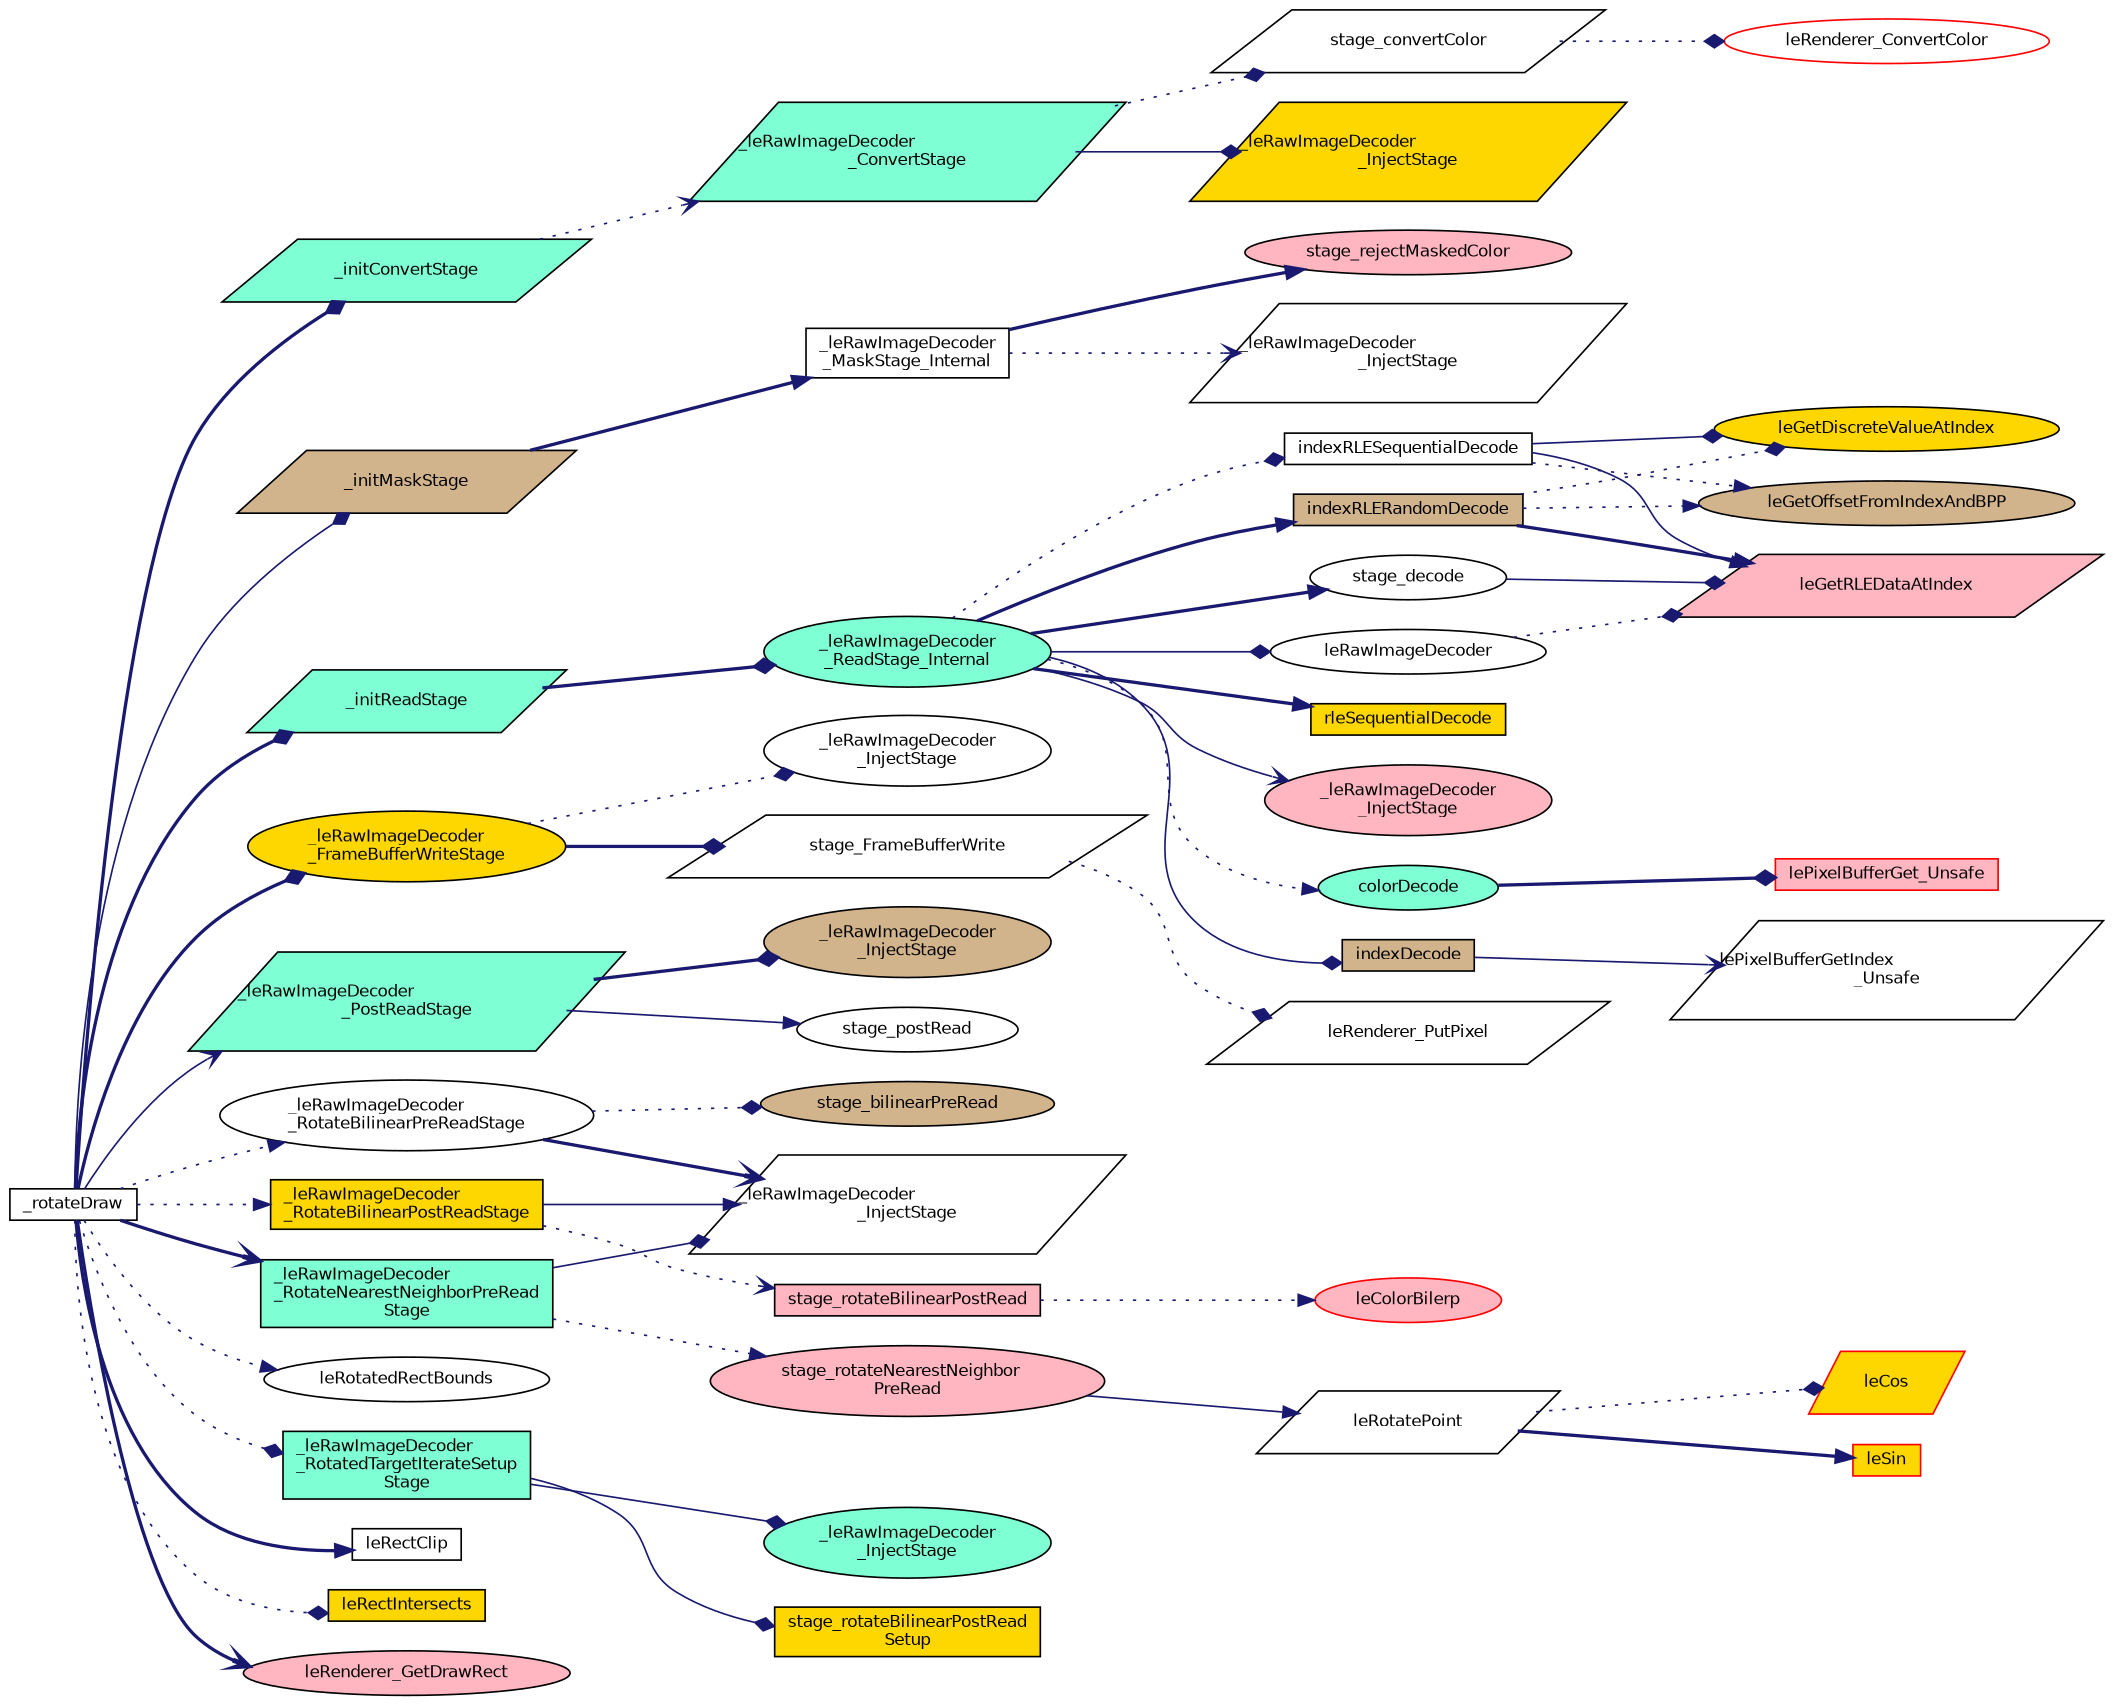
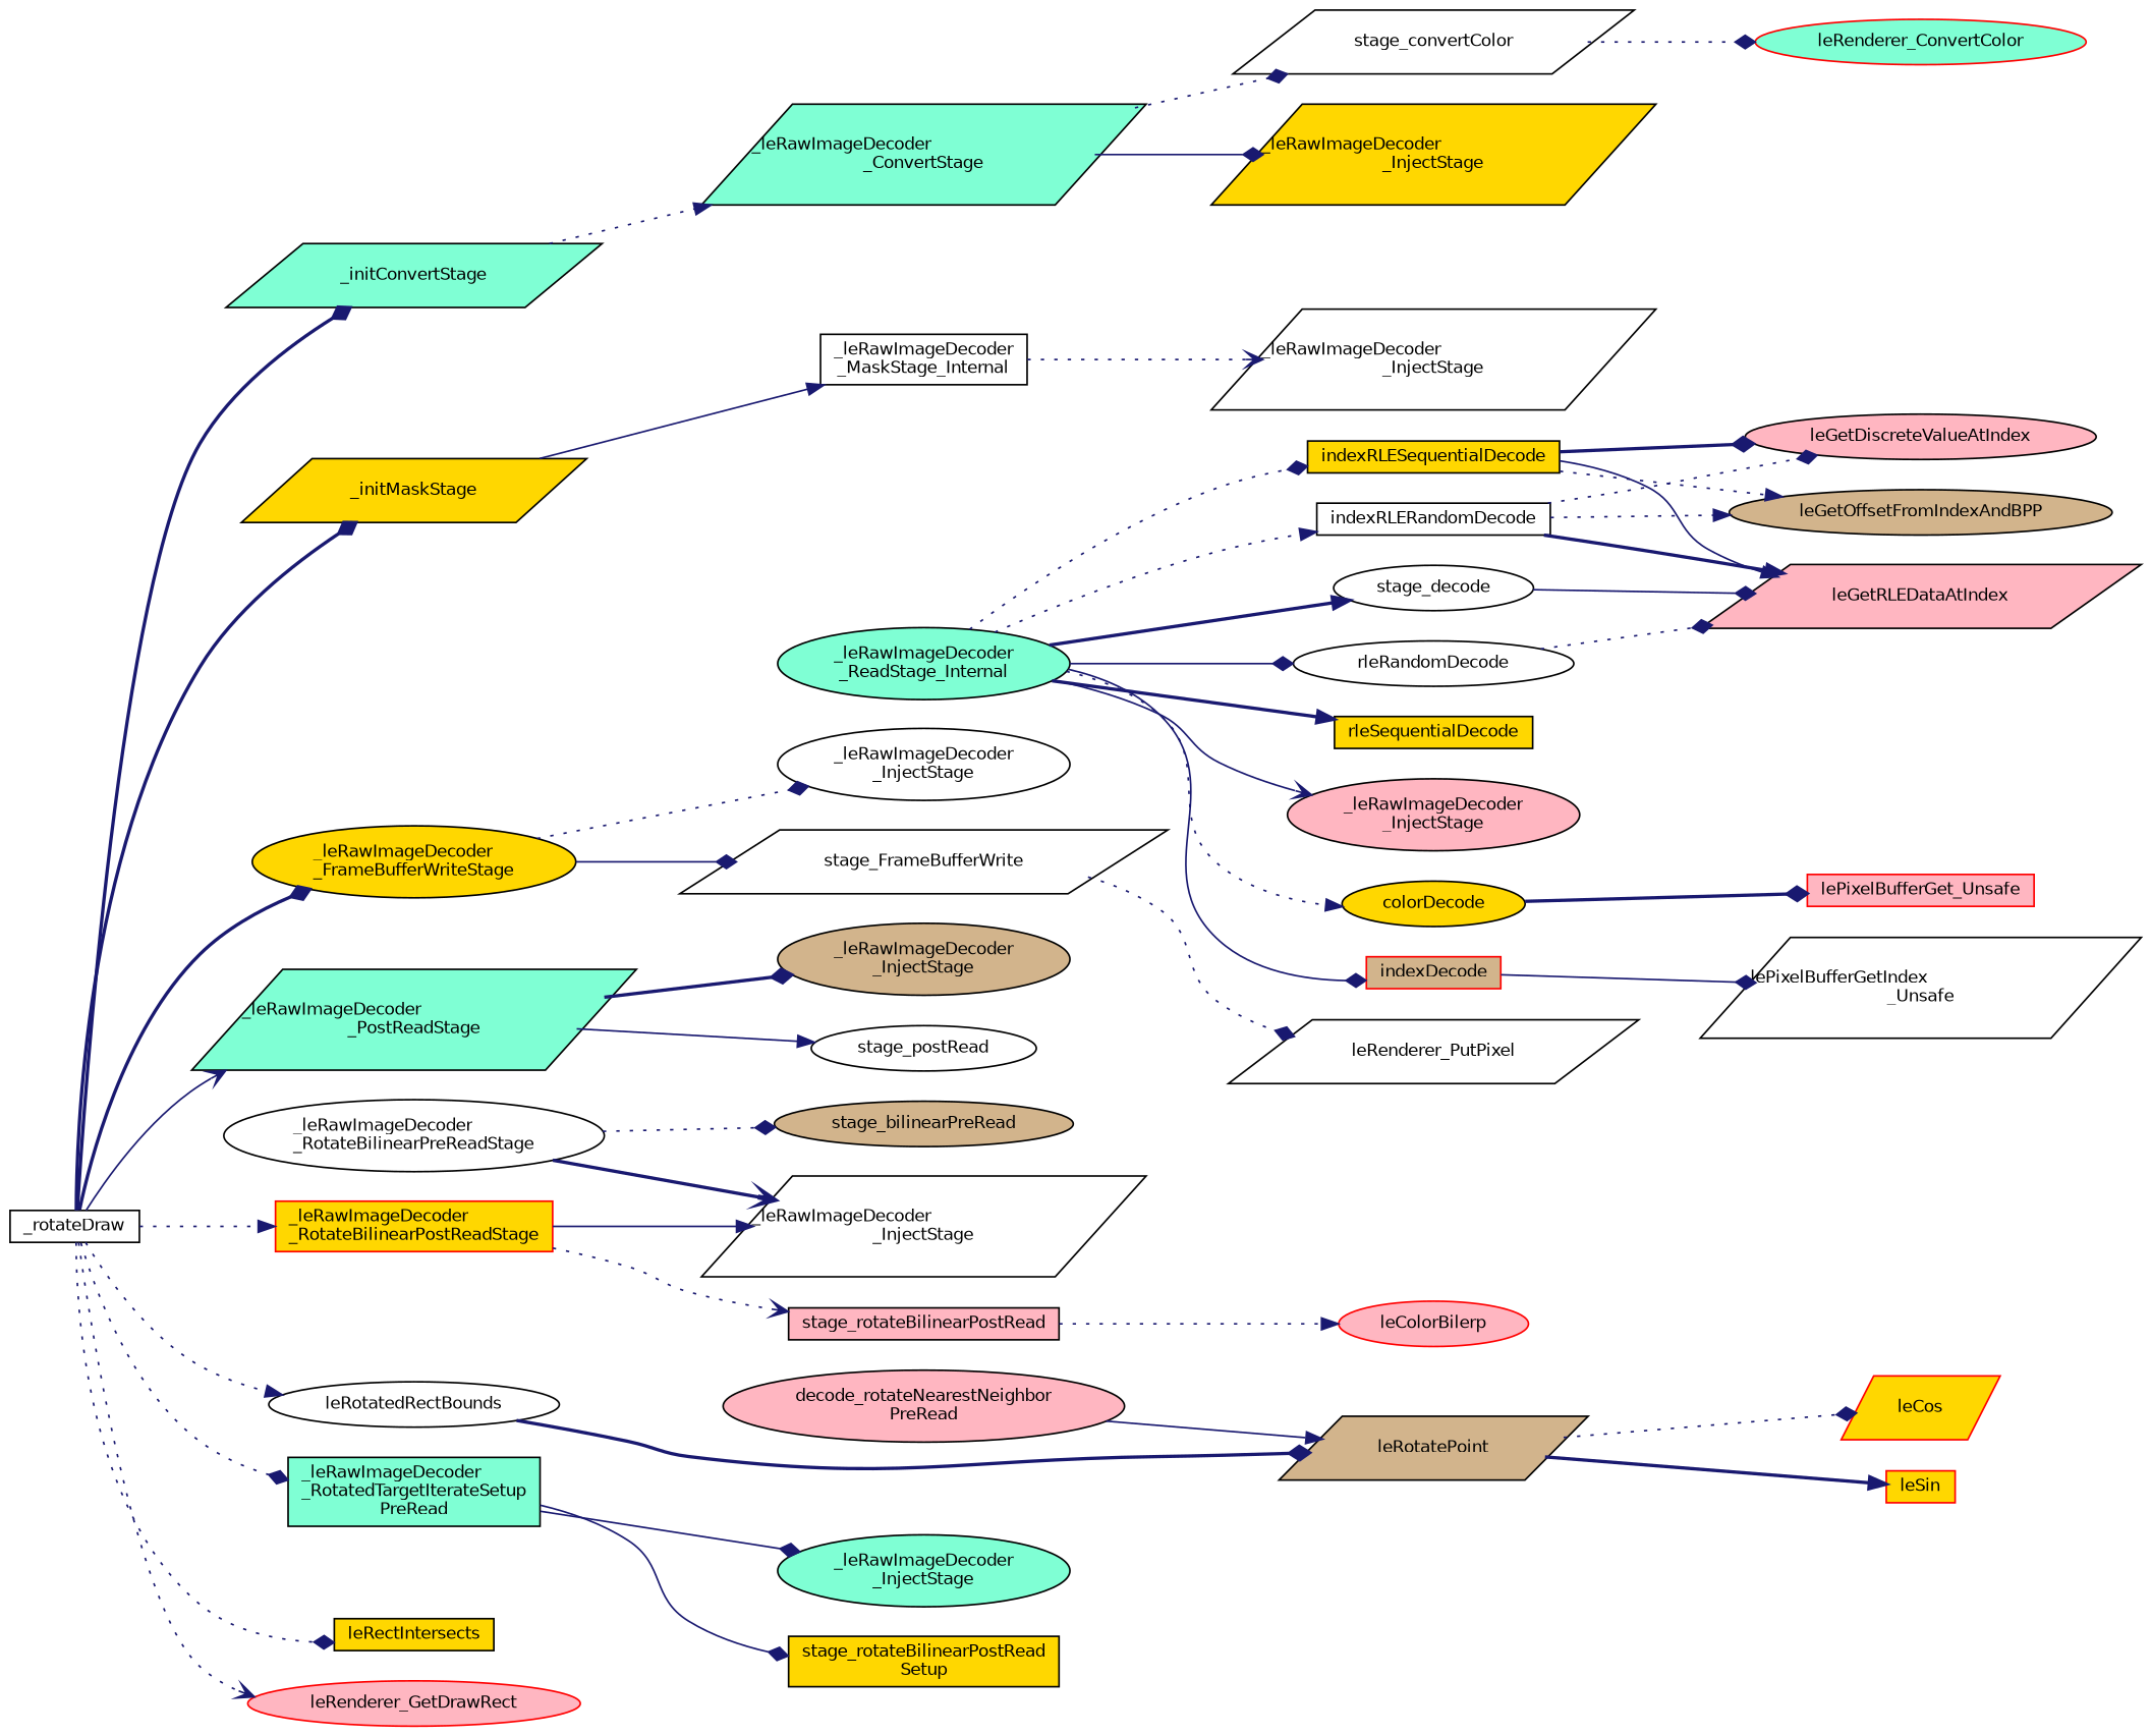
  digraph {
    rankdir=LR
    node [color=black fillcolor=white fontname=Helvetica fontsize=10 shape=ellipse style=filled]
    edge [arrowhead=diamond color=midnightblue fontname=Helvetica fontsize=10 labelfontname=Helvetica labelfontsize=10 style=dotted]
    n1 [fontcolor=black height=0.2 label=_rotateDraw shape=box width=0.4]
    n2 [fillcolor=aquamarine height=0.2 label=_initConvertStage shape=parallelogram width=0.4]
-   n3 [fillcolor=tan height=0.2 label=_initMaskStage shape=parallelogram width=0.4]
-   n4 [fillcolor=aquamarine height=0.2 label=_initReadStage shape=parallelogram width=0.4]
+   n3 [fillcolor=gold height=0.2 label=_initMaskStage shape=parallelogram width=0.4]
    n5 [fillcolor=gold height=0.2 label="_leRawImageDecoder\l_FrameBufferWriteStage" width=0.4]
    n6 [fillcolor=aquamarine height=0.2 label="_leRawImageDecoder\l_PostReadStage" shape=parallelogram width=0.4]
-   n7 [fillcolor=gold height=0.2 label="_leRawImageDecoder\l_RotateBilinearPostReadStage" shape=box width=0.4]
+   n7 [color=red fillcolor=gold height=0.2 label="_leRawImageDecoder\l_RotateBilinearPostReadStage" shape=box width=0.4]
    n8 [height=0.2 label="_leRawImageDecoder\l_RotateBilinearPreReadStage" width=0.4]
-   n9 [fillcolor=aquamarine height=0.2 label="_leRawImageDecoder\l_RotatedTargetIterateSetup\lStage" shape=box width=0.4]
-   n10 [fillcolor=aquamarine height=0.2 label="_leRawImageDecoder\l_RotateNearestNeighborPreRead\lStage" shape=box width=0.4]
-   n11 [height=0.2 label=leRectClip shape=box width=0.4]
+   n9 [fillcolor=aquamarine height=0.2 label="_leRawImageDecoder\l_RotatedTargetIterateSetup\lPreRead" shape=box width=0.4]
    n12 [fillcolor=gold height=0.2 label=leRectIntersects shape=box width=0.4]
-   n13 [fillcolor=lightpink height=0.2 label=leRenderer_GetDrawRect width=0.4]
+   n13 [color=red fillcolor=lightpink height=0.2 label=leRenderer_GetDrawRect width=0.4]
    n14 [height=0.2 label=leRotatedRectBounds width=0.4]
    n15 [fillcolor=aquamarine height=0.2 label="_leRawImageDecoder\l_ConvertStage" shape=parallelogram width=0.4]
    n16 [height=0.2 label="_leRawImageDecoder\l_MaskStage_Internal" shape=box width=0.4]
    n17 [fillcolor=aquamarine height=0.2 label="_leRawImageDecoder\l_ReadStage_Internal" width=0.4]
    n18 [height=0.2 label="_leRawImageDecoder\l_InjectStage" width=0.4]
    n19 [height=0.2 label=stage_FrameBufferWrite shape=parallelogram width=0.4]
    n20 [fillcolor=tan height=0.2 label="_leRawImageDecoder\l_InjectStage" width=0.4]
    n21 [height=0.2 label=stage_postRead width=0.4]
    n22 [height=0.2 label="_leRawImageDecoder\l_InjectStage" shape=parallelogram width=0.4]
    n23 [fillcolor=lightpink height=0.2 label=stage_rotateBilinearPostRead shape=box width=0.4]
    n24 [fillcolor=tan height=0.2 label=stage_bilinearPreRead width=0.4]
    n25 [fillcolor=aquamarine height=0.2 label="_leRawImageDecoder\l_InjectStage" width=0.4]
    n26 [fillcolor=gold height=0.2 label="stage_rotateBilinearPostRead\lSetup" shape=box width=0.4]
-   n27 [fillcolor=lightpink height=0.2 label="stage_rotateNearestNeighbor\lPreRead" width=0.4]
-   n28 [height=0.2 label=leRotatePoint shape=parallelogram width=0.4]
+   n27 [fillcolor=lightpink height=0.2 label="decode_rotateNearestNeighbor\lPreRead" width=0.4]
+   n28 [fillcolor=tan height=0.2 label=leRotatePoint shape=parallelogram width=0.4]
    n29 [fillcolor=gold height=0.2 label="_leRawImageDecoder\l_InjectStage" shape=parallelogram width=0.4]
    n30 [height=0.2 label=stage_convertColor shape=parallelogram width=0.4]
-   n31 [color=red height=0.2 label=leRenderer_ConvertColor width=0.4]
+   n31 [color=red fillcolor=aquamarine height=0.2 label=leRenderer_ConvertColor width=0.4]
    n32 [height=0.2 label="_leRawImageDecoder\l_InjectStage" shape=parallelogram width=0.4]
-   n33 [fillcolor=lightpink height=0.2 label=stage_rejectMaskedColor width=0.4]
    n34 [fillcolor=lightpink height=0.2 label="_leRawImageDecoder\l_InjectStage" width=0.4]
-   n35 [fillcolor=aquamarine height=0.2 label=colorDecode width=0.4]
-   n36 [fillcolor=tan height=0.2 label=indexDecode shape=box width=0.4]
-   n37 [fillcolor=tan height=0.2 label=indexRLERandomDecode shape=box width=0.4]
-   n38 [height=0.2 label=indexRLESequentialDecode shape=box width=0.4]
-   n39 [height=0.2 label=leRawImageDecoder width=0.4]
+   n35 [fillcolor=gold height=0.2 label=colorDecode width=0.4]
+   n36 [color=red fillcolor=tan height=0.2 label=indexDecode shape=box width=0.4]
+   n37 [height=0.2 label=indexRLERandomDecode shape=box width=0.4]
+   n38 [fillcolor=gold height=0.2 label=indexRLESequentialDecode shape=box width=0.4]
+   n39 [height=0.2 label=rleRandomDecode width=0.4]
    n40 [fillcolor=gold height=0.2 label=rleSequentialDecode shape=box width=0.4]
    n41 [height=0.2 label=stage_decode width=0.4]
    n42 [color=red fillcolor=lightpink height=0.2 label=lePixelBufferGet_Unsafe shape=box width=0.4]
    n43 [height=0.2 label="lePixelBufferGetIndex\l_Unsafe" shape=parallelogram width=0.4]
-   n44 [fillcolor=gold height=0.2 label=leGetDiscreteValueAtIndex width=0.4]
+   n44 [fillcolor=lightpink height=0.2 label=leGetDiscreteValueAtIndex width=0.4]
    n45 [fillcolor=tan height=0.2 label=leGetOffsetFromIndexAndBPP width=0.4]
    n46 [fillcolor=lightpink height=0.2 label=leGetRLEDataAtIndex shape=parallelogram width=0.4]
    n47 [height=0.2 label=leRenderer_PutPixel shape=parallelogram width=0.4]
    n48 [color=red fillcolor=lightpink height=0.2 label=leColorBilerp width=0.4]
    n49 [color=red fillcolor=gold height=0.2 label=leCos shape=parallelogram width=0.4]
    n50 [color=red fillcolor=gold height=0.2 label=leSin shape=box width=0.4]
    n1 -> n2 [style=bold]
-   n1 -> n3 [style=solid]
-   n1 -> n4 [style=bold]
+   n1 -> n3 [style=bold]
    n1 -> n5 [style=bold]
    n1 -> n6 [arrowhead=vee style=solid]
    n1 -> n7 [arrowhead=normal]
-   n1 -> n8 [arrowhead=normal]
    n1 -> n9
-   n1 -> n10 [arrowhead=vee style=bold]
-   n1 -> n11 [arrowhead=normal style=bold]
    n1 -> n12
-   n1 -> n13 [arrowhead=vee style=bold]
+   n1 -> n13 [arrowhead=vee]
    n1 -> n14 [arrowhead=normal]
-   n2 -> n15 [arrowhead=vee]
-   n3 -> n16 [arrowhead=normal style=bold]
-   n4 -> n17 [style=bold]
+   n2 -> n15 [arrowhead=normal]
+   n3 -> n16 [arrowhead=normal style=solid]
    n5 -> n18
-   n5 -> n19 [style=bold]
+   n5 -> n19 [style=solid]
    n6 -> n20 [style=bold]
    n6 -> n21 [arrowhead=normal style=solid]
    n7 -> n22 [arrowhead=normal style=solid]
    n7 -> n23 [arrowhead=vee]
    n8 -> n22 [arrowhead=vee style=bold]
    n8 -> n24
    n9 -> n25 [style=solid]
    n9 -> n26 [style=solid]
-   n10 -> n22 [style=solid]
-   n10 -> n27 [arrowhead=normal]
+   n14 -> n28 [style=bold]
    n15 -> n29 [style=solid]
    n15 -> n30
    n16 -> n32 [arrowhead=vee]
-   n16 -> n33 [arrowhead=normal style=bold]
    n17 -> n34 [arrowhead=vee style=solid]
    n17 -> n35 [arrowhead=normal]
    n17 -> n36 [style=solid]
-   n17 -> n37 [arrowhead=normal style=bold]
+   n17 -> n37 [arrowhead=normal]
    n17 -> n38
    n17 -> n39 [style=solid]
    n17 -> n40 [arrowhead=normal style=bold]
    n17 -> n41 [arrowhead=normal style=bold]
    n19 -> n47
    n23 -> n48 [arrowhead=normal]
    n27 -> n28 [arrowhead=normal style=solid]
    n28 -> n49
    n28 -> n50 [arrowhead=normal style=bold]
    n30 -> n31
    n35 -> n42 [style=bold]
-   n36 -> n43 [arrowhead=vee style=solid]
+   n36 -> n43 [style=solid]
    n37 -> n44
    n37 -> n45 [arrowhead=normal]
    n37 -> n46 [arrowhead=normal style=bold]
-   n38 -> n44 [style=solid]
+   n38 -> n44 [style=bold]
    n38 -> n45 [arrowhead=normal]
    n38 -> n46 [arrowhead=normal style=solid]
    n39 -> n46
    n41 -> n46 [style=solid]
  }
